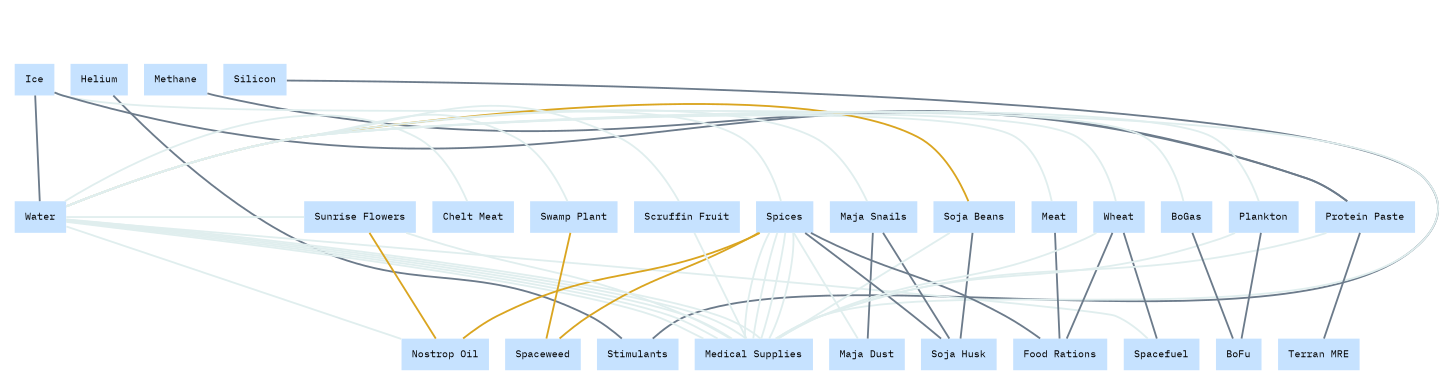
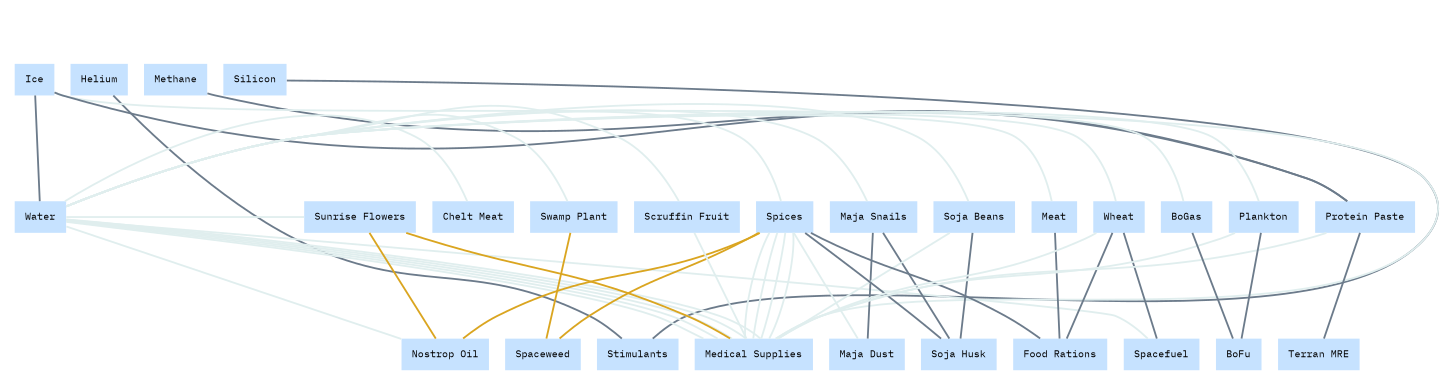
  graph {
    compound=true
    fontname="IBM Plex Mono"
    nodesep=0.3
    ranksep=2
    node [color=slategray1 colour=lightsteelblue2 fontname="IBM Plex Mono" margin=0.2 penwidth=0 shape=box style=filled]
    edge [color=azure2 constraint=false fontname="IBM Plex Mono" penwidth=2.5]
    Spacefuel
    "Food Rations"
    "Maja Dust"
    "Soja Husk"
    Spaceweed
    "Nostrop Oil"
    "Medical Supplies"
    "Terran MRE"
    Stimulants
    BoFu
    Helium
    Methane
    Silicon
    Ice
    Water
    "Maja Snails"
    Meat
    "Soja Beans"
    Spices
    "Sunrise Flowers"
    "Swamp Plant"
    Wheat
    "Chelt Meat"
    "Scruffin Fruit"
    "Protein Paste"
    Plankton
    BoGas
    subgraph sub_1 {
      cluster=true
      label="Tier 2 (Food and Drugs)"
      Spacefuel
      "Food Rations"
      "Maja Dust"
      "Soja Husk"
      Spaceweed
      "Nostrop Oil"
      "Medical Supplies"
      "Terran MRE"
      Stimulants
      BoFu
    }
    subgraph sub_2 {
      cluster=true
      label="Tier 0 (Harvested)"
      Helium
      Methane
      Silicon
      Ice
      Water
    }
    subgraph sub_3 {
      cluster=true
      label="Tier 1 (Basic Food)"
      "Maja Snails"
      Meat
      "Soja Beans"
      Spices
      "Sunrise Flowers"
      "Swamp Plant"
      Wheat
      "Chelt Meat"
      "Scruffin Fruit"
      "Protein Paste"
      Plankton
      BoGas
    }
    subgraph sub_4 {
      cluster=true
      label="Tier 3 (Refined)"
    }
    subgraph sub_5 {
      cluster=true
      label="Tier 4 (Advanced)"
    }
    subgraph sub_6 {
      cluster=true
      label="Tier 5 (Components)"
    }
    subgraph sub_7 {
      cluster=true
      label="Tier 6 (Equipment)"
    }
    Helium -- Stimulants [color=slategray4 constraint=true]
    Methane -- "Protein Paste" [color=slategray4 constraint=true]
    Silicon -- Stimulants [color=slategray4 constraint=true]
    Ice -- "Medical Supplies"
    Ice -- Water [color=slategray4 constraint=true]
    Ice -- "Protein Paste" [color=slategray4 constraint=true]
    Water -- Spacefuel
    Water -- "Nostrop Oil"
    Water -- "Medical Supplies"
    Water -- "Medical Supplies"
    Water -- "Medical Supplies"
    Water -- "Medical Supplies"
    Water -- "Medical Supplies"
    Water -- "Maja Snails"
    Water -- Meat
-   Water -- "Soja Beans" [color=goldenrod]
+   Water -- "Soja Beans"
    Water -- Spices
    Water -- "Sunrise Flowers"
    Water -- "Swamp Plant"
    Water -- Wheat
    Water -- "Chelt Meat"
    Water -- "Scruffin Fruit"
    Water -- Plankton
    Water -- BoGas
    "Maja Snails" -- "Maja Dust" [color=slategray4 constraint=true]
    "Maja Snails" -- "Soja Husk" [color=slategray4 constraint=true]
    Meat -- "Food Rations" [color=slategray4 constraint=true]
    "Soja Beans" -- "Soja Husk" [color=slategray4 constraint=true]
    "Soja Beans" -- "Medical Supplies"
    Spices -- "Food Rations" [color=slategray4 constraint=true]
    Spices -- "Maja Dust" [constraint=true]
    Spices -- "Soja Husk" [color=slategray4 constraint=true]
    Spices -- Spaceweed [color=goldenrod constraint=true]
    Spices -- "Nostrop Oil" [color=goldenrod constraint=true]
    Spices -- "Medical Supplies"
    Spices -- "Medical Supplies"
    Spices -- "Medical Supplies"
    Spices -- "Medical Supplies"
    "Sunrise Flowers" -- "Nostrop Oil" [color=goldenrod constraint=true]
-   "Sunrise Flowers" -- "Medical Supplies"
+   "Sunrise Flowers" -- "Medical Supplies" [color=goldenrod]
    "Swamp Plant" -- Spaceweed [color=goldenrod constraint=true]
    Wheat -- Spacefuel [color=slategray4 constraint=true]
    Wheat -- "Food Rations" [color=slategray4 constraint=true]
    Wheat -- "Medical Supplies"
    "Scruffin Fruit" -- "Medical Supplies"
    "Protein Paste" -- "Medical Supplies"
    "Protein Paste" -- "Terran MRE" [color=slategray4 constraint=true]
    Plankton -- "Medical Supplies"
    Plankton -- BoFu [color=slategray4 constraint=true]
    BoGas -- BoFu [color=slategray4 constraint=true]
  }
